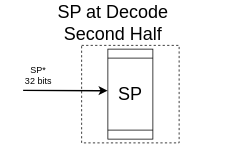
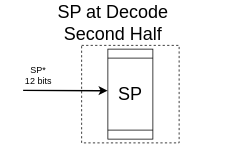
  <mxCell id="0" />
  <mxCell id="1" parent="0" />
  <mxCell id="2" value="" style="whiteSpace=wrap;html=1;aspect=fixed;dashed=1;" parent="1" vertex="1"><mxGeometry x="108" y="60" width="130" height="130" as="geometry" /></mxCell>
  <mxCell id="3" value="&lt;font style=&quot;font-size: 24px&quot;&gt;SP at Decode&lt;br&gt;Second Half&lt;br&gt;&lt;/font&gt;" style="text;html=1;strokeColor=none;fillColor=none;align=center;verticalAlign=middle;whiteSpace=wrap;rounded=0;" parent="1" vertex="1"><mxGeometry x="20" y="20" width="260" height="20" as="geometry" /></mxCell>
  <mxCell id="4" value="&lt;font style=&quot;font-size: 24px&quot;&gt;SP&lt;/font&gt;" style="shape=process;whiteSpace=wrap;html=1;backgroundOutline=1;rotation=90;verticalAlign=middle;horizontal=0;" vertex="1" parent="1"><mxGeometry x="113" y="95" width="120" height="60" as="geometry" /></mxCell>
  <mxCell id="5" value="" style="endArrow=classic;html=1;strokeWidth=2;entryX=0.462;entryY=1.004;entryDx=0;entryDy=0;entryPerimeter=0;" edge="1" parent="1" target="4"><mxGeometry width="50" height="50" relative="1" as="geometry"><mxPoint x="30" y="120" as="sourcePoint" /><mxPoint x="80" y="105" as="targetPoint" /></mxGeometry></mxCell>
- <mxCell id="6" value="SP*&lt;br&gt;32 bits" style="text;html=1;align=center;verticalAlign=middle;resizable=0;points=[];autosize=1;" vertex="1" parent="1"><mxGeometry x="25" y="85" width="50" height="30" as="geometry" /></mxCell>
+ <mxCell id="6" value="SP*&lt;br&gt;12 bits" style="text;html=1;align=center;verticalAlign=middle;resizable=0;points=[];autosize=1;" vertex="1" parent="1"><mxGeometry x="25" y="85" width="50" height="30" as="geometry" /></mxCell>
